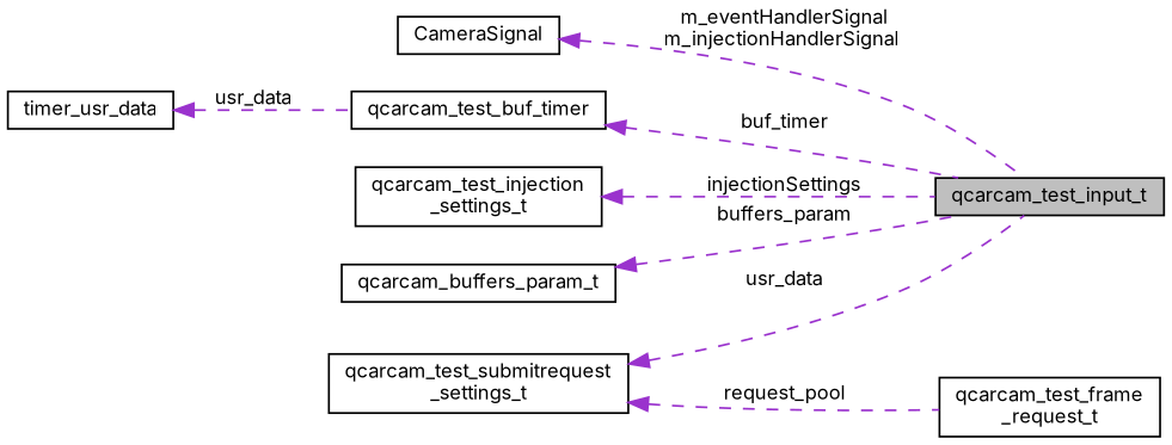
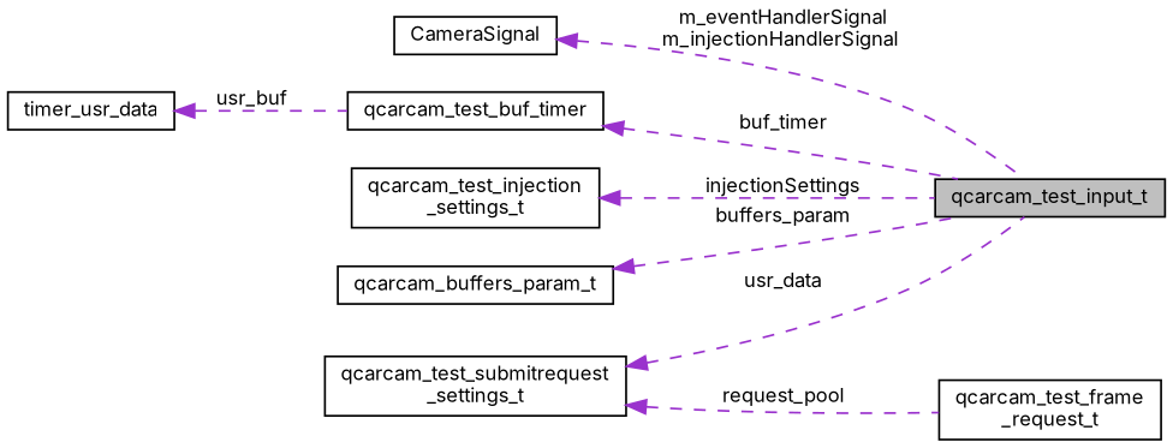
  digraph {
    fontname=Inter
    rankdir=LR
    node [color=black fillcolor=white fontname=Inter fontsize=10 shape=record style=filled]
    edge [color=darkorchid3 dir=back fontname=Inter fontsize=10 labelfontname=Helvetica labelfontsize=10 style=dashed]
    n1 [fillcolor=grey75 fontcolor=black height=0.2 label=qcarcam_test_input_t width=0.4]
    n2 [height=0.2 label=qcarcam_test_buf_timer width=0.4]
    n3 [height=0.2 label=timer_usr_data width=0.4]
    n4 [height=0.2 label="qcarcam_test_injection\l_settings_t" width=0.4]
    n5 [height=0.2 label=qcarcam_buffers_param_t width=0.4]
    n6 [height=0.2 label="qcarcam_test_submitrequest\l_settings_t" width=0.4]
    n7 [height=0.2 label="qcarcam_test_frame\l_request_t" width=0.4]
    n8 [height=0.2 label=CameraSignal width=0.4]
    n2 -> n1 [label=" buf_timer"]
-   n3 -> n2 [label=" usr_data"]
+   n3 -> n2 [label=" usr_buf"]
    n4 -> n1 [label=" injectionSettings"]
    n5 -> n1 [label=" buffers_param"]
    n6 -> n1 [label=" usr_data"]
    n6 -> n7 [label=" request_pool"]
    n8 -> n1 [label=" m_eventHandlerSignal\nm_injectionHandlerSignal"]
  }
